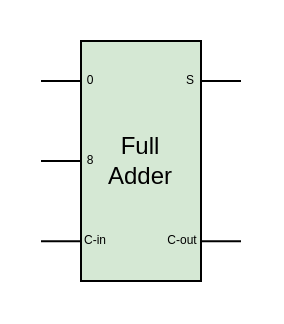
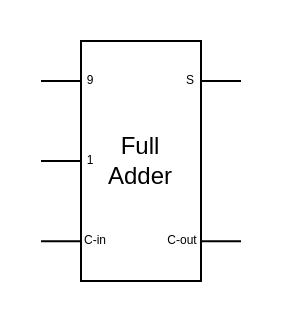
  <mxCell id="0" />
  <mxCell id="1" parent="0" />
  <mxCell id="2" value="" style="group" vertex="1" connectable="0" parent="1"><mxGeometry x="20" y="20" width="100" height="120" as="geometry" /></mxCell>
- <mxCell id="3" value="&lt;div&gt;Full&lt;br&gt;Adder&lt;/div&gt;" style="rounded=0;whiteSpace=wrap;html=1;fillColor=#d5e8d4;" parent="2" vertex="1"><mxGeometry x="20" width="60" height="120" as="geometry" /></mxCell>
+ <mxCell id="3" value="&lt;div&gt;Full&lt;br&gt;Adder&lt;/div&gt;" style="rounded=0;whiteSpace=wrap;html=1;" parent="2" vertex="1"><mxGeometry x="20" width="60" height="120" as="geometry" /></mxCell>
  <mxCell id="4" style="edgeStyle=orthogonalEdgeStyle;rounded=0;orthogonalLoop=1;jettySize=auto;html=1;endArrow=none;endFill=0;" edge="1" parent="2" source="5"><mxGeometry relative="1" as="geometry"><mxPoint y="20" as="targetPoint" /></mxGeometry></mxCell>
- <mxCell id="5" value="0" style="text;strokeColor=none;align=center;fillColor=none;html=1;verticalAlign=middle;whiteSpace=wrap;rounded=0;fontSize=6;" parent="2" vertex="1"><mxGeometry x="20" y="15" width="10" height="10" as="geometry" /></mxCell>
+ <mxCell id="5" value="9" style="text;strokeColor=none;align=center;fillColor=none;html=1;verticalAlign=middle;whiteSpace=wrap;rounded=0;fontSize=6;" parent="2" vertex="1"><mxGeometry x="20" y="15" width="10" height="10" as="geometry" /></mxCell>
  <mxCell id="6" style="edgeStyle=orthogonalEdgeStyle;rounded=0;orthogonalLoop=1;jettySize=auto;html=1;endArrow=none;endFill=0;" edge="1" parent="2" source="7"><mxGeometry relative="1" as="geometry"><mxPoint y="60" as="targetPoint" /></mxGeometry></mxCell>
- <mxCell id="7" value="8" style="text;strokeColor=none;align=center;fillColor=none;html=1;verticalAlign=middle;whiteSpace=wrap;rounded=0;fontSize=6;" parent="2" vertex="1"><mxGeometry x="20" y="55" width="10" height="10" as="geometry" /></mxCell>
+ <mxCell id="7" value="1" style="text;strokeColor=none;align=center;fillColor=none;html=1;verticalAlign=middle;whiteSpace=wrap;rounded=0;fontSize=6;" parent="2" vertex="1"><mxGeometry x="20" y="55" width="10" height="10" as="geometry" /></mxCell>
  <mxCell id="8" style="edgeStyle=orthogonalEdgeStyle;rounded=0;orthogonalLoop=1;jettySize=auto;html=1;endArrow=none;endFill=0;" edge="1" parent="2" source="9"><mxGeometry relative="1" as="geometry"><mxPoint x="100" y="20" as="targetPoint" /></mxGeometry></mxCell>
  <mxCell id="9" value="S" style="text;strokeColor=none;align=center;fillColor=none;html=1;verticalAlign=middle;whiteSpace=wrap;rounded=0;fontSize=6;" parent="2" vertex="1"><mxGeometry x="70" y="15" width="10" height="10" as="geometry" /></mxCell>
  <mxCell id="10" style="edgeStyle=orthogonalEdgeStyle;rounded=0;orthogonalLoop=1;jettySize=auto;html=1;endArrow=none;endFill=0;" edge="1" parent="2" source="11"><mxGeometry relative="1" as="geometry"><mxPoint y="100.07" as="targetPoint" /></mxGeometry></mxCell>
  <mxCell id="11" value="C-in" style="text;strokeColor=none;align=center;fillColor=none;html=1;verticalAlign=middle;whiteSpace=wrap;rounded=0;fontSize=6;" parent="2" vertex="1"><mxGeometry x="20" y="95.07" width="15" height="10" as="geometry" /></mxCell>
  <mxCell id="12" style="edgeStyle=orthogonalEdgeStyle;rounded=0;orthogonalLoop=1;jettySize=auto;html=1;endArrow=none;endFill=0;" edge="1" parent="2" source="13"><mxGeometry relative="1" as="geometry"><mxPoint x="100" y="100.07" as="targetPoint" /></mxGeometry></mxCell>
  <mxCell id="13" value="C-out" style="text;strokeColor=none;align=center;fillColor=none;html=1;verticalAlign=middle;whiteSpace=wrap;rounded=0;fontSize=6;" parent="2" vertex="1"><mxGeometry x="62" y="95.07" width="18" height="10" as="geometry" /></mxCell>
